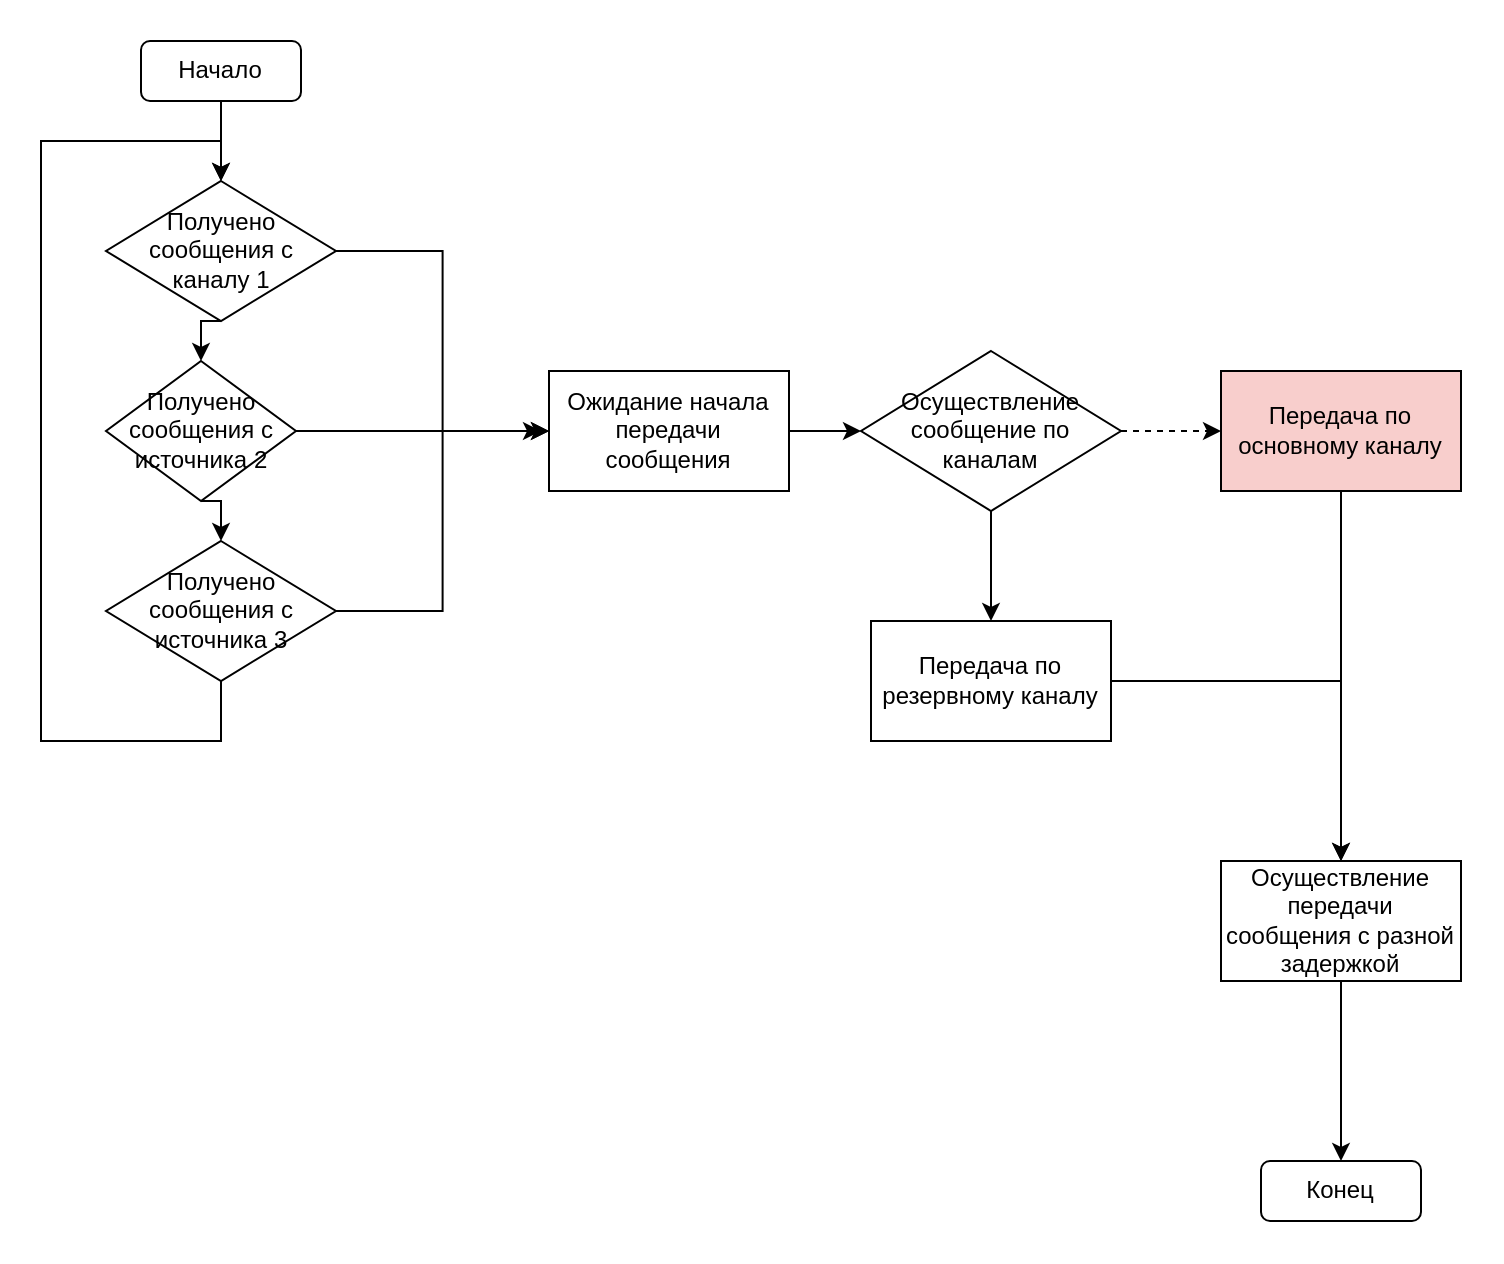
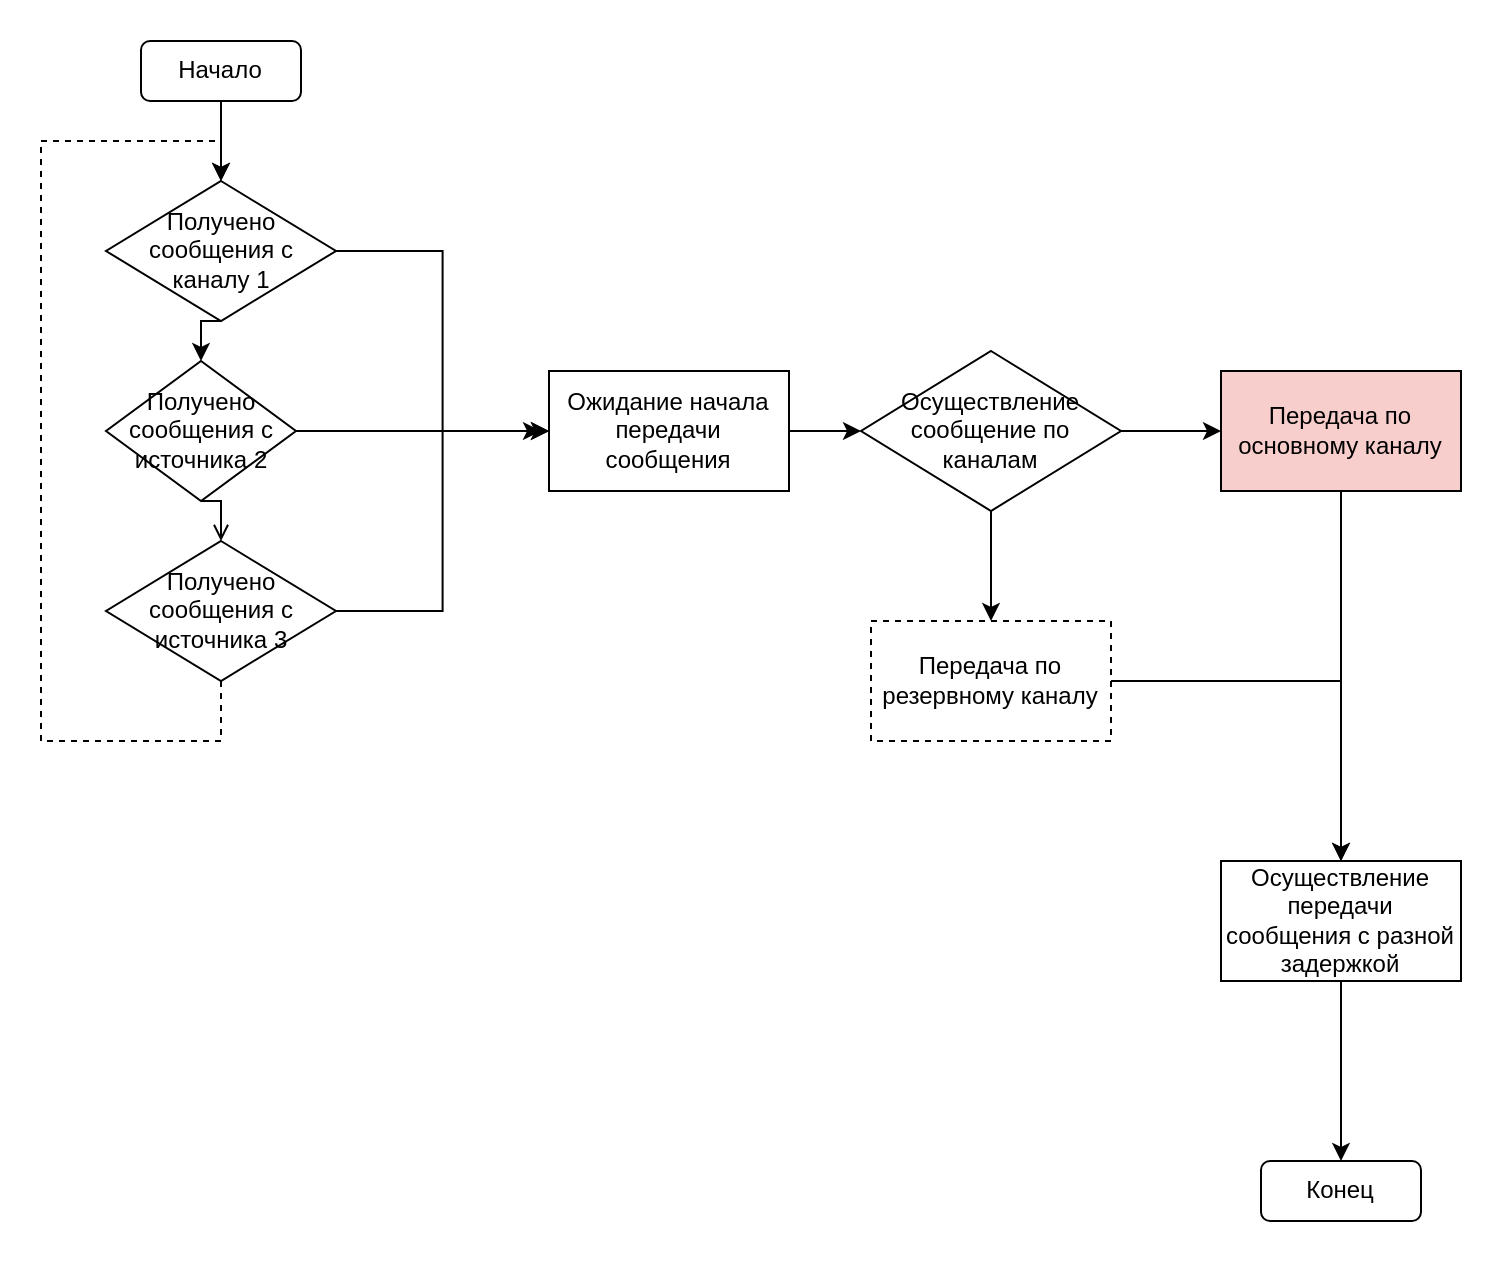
  <mxCell id="0" />
  <mxCell id="1" parent="0" />
  <mxCell id="2" style="edgeStyle=orthogonalEdgeStyle;rounded=0;orthogonalLoop=1;jettySize=auto;html=1;exitX=0.5;exitY=1;exitDx=0;exitDy=0;entryX=0.5;entryY=0;entryDx=0;entryDy=0;" edge="1" parent="1" source="3" target="7"><mxGeometry relative="1" as="geometry" /></mxCell>
  <mxCell id="3" value="Начало" style="rounded=1;whiteSpace=wrap;html=1;" vertex="1" parent="1"><mxGeometry x="70" y="20" width="80" height="30" as="geometry" /></mxCell>
  <mxCell id="4" value="Конец" style="rounded=1;whiteSpace=wrap;html=1;" vertex="1" parent="1"><mxGeometry x="630" y="580" width="80" height="30" as="geometry" /></mxCell>
  <mxCell id="5" style="edgeStyle=orthogonalEdgeStyle;rounded=0;orthogonalLoop=1;jettySize=auto;html=1;exitX=0.5;exitY=1;exitDx=0;exitDy=0;entryX=0.5;entryY=0;entryDx=0;entryDy=0;" edge="1" parent="1" source="7" target="10"><mxGeometry relative="1" as="geometry" /></mxCell>
  <mxCell id="6" style="edgeStyle=orthogonalEdgeStyle;rounded=0;orthogonalLoop=1;jettySize=auto;html=1;entryX=0;entryY=0.5;entryDx=0;entryDy=0;" edge="1" parent="1" source="7" target="15"><mxGeometry relative="1" as="geometry" /></mxCell>
  <mxCell id="7" value="Получено сообщения с каналу 1" style="rhombus;whiteSpace=wrap;html=1;" vertex="1" parent="1"><mxGeometry x="52.5" y="90" width="115" height="70" as="geometry" /></mxCell>
- <mxCell id="8" style="edgeStyle=orthogonalEdgeStyle;rounded=0;orthogonalLoop=1;jettySize=auto;html=1;exitX=0.5;exitY=1;exitDx=0;exitDy=0;entryX=0.5;entryY=0;entryDx=0;entryDy=0;" edge="1" parent="1" source="10" target="13"><mxGeometry relative="1" as="geometry" /></mxCell>
+ <mxCell id="8" style="edgeStyle=orthogonalEdgeStyle;rounded=0;orthogonalLoop=1;jettySize=auto;html=1;exitX=0.5;exitY=1;exitDx=0;exitDy=0;entryX=0.5;entryY=0;entryDx=0;entryDy=0;endArrow=open;" edge="1" parent="1" source="10" target="13"><mxGeometry relative="1" as="geometry" /></mxCell>
  <mxCell id="9" style="edgeStyle=orthogonalEdgeStyle;rounded=0;orthogonalLoop=1;jettySize=auto;html=1;" edge="1" parent="1" source="10"><mxGeometry relative="1" as="geometry"><mxPoint x="270" y="215" as="targetPoint" /></mxGeometry></mxCell>
  <mxCell id="10" value="Получено сообщения с источника 2" style="rhombus;whiteSpace=wrap;html=1;" vertex="1" parent="1"><mxGeometry x="52.5" y="180" width="95" height="70" as="geometry" /></mxCell>
  <mxCell id="11" style="edgeStyle=orthogonalEdgeStyle;rounded=0;orthogonalLoop=1;jettySize=auto;html=1;entryX=0;entryY=0.5;entryDx=0;entryDy=0;" edge="1" parent="1" source="13" target="15"><mxGeometry relative="1" as="geometry" /></mxCell>
- <mxCell id="12" style="edgeStyle=orthogonalEdgeStyle;rounded=0;orthogonalLoop=1;jettySize=auto;html=1;entryX=0.5;entryY=0;entryDx=0;entryDy=0;" edge="1" parent="1" source="13" target="7"><mxGeometry relative="1" as="geometry"><Array as="points"><mxPoint x="110" y="370" /><mxPoint x="20" y="370" /><mxPoint x="20" y="70" /><mxPoint x="110" y="70" /></Array></mxGeometry></mxCell>
+ <mxCell id="12" style="edgeStyle=orthogonalEdgeStyle;rounded=0;orthogonalLoop=1;jettySize=auto;html=1;entryX=0.5;entryY=0;entryDx=0;entryDy=0;dashed=1;" edge="1" parent="1" source="13" target="7"><mxGeometry relative="1" as="geometry"><Array as="points"><mxPoint x="110" y="370" /><mxPoint x="20" y="370" /><mxPoint x="20" y="70" /><mxPoint x="110" y="70" /></Array></mxGeometry></mxCell>
  <mxCell id="13" value="Получено сообщения с источника 3" style="rhombus;whiteSpace=wrap;html=1;" vertex="1" parent="1"><mxGeometry x="52.5" y="270" width="115" height="70" as="geometry" /></mxCell>
  <mxCell id="14" style="edgeStyle=orthogonalEdgeStyle;rounded=0;orthogonalLoop=1;jettySize=auto;html=1;entryX=0;entryY=0.5;entryDx=0;entryDy=0;" edge="1" parent="1" source="15" target="18"><mxGeometry relative="1" as="geometry" /></mxCell>
  <mxCell id="15" value="Ожидание начала передачи сообщения" style="rounded=0;whiteSpace=wrap;html=1;" vertex="1" parent="1"><mxGeometry x="274" y="185" width="120" height="60" as="geometry" /></mxCell>
  <mxCell id="16" style="edgeStyle=orthogonalEdgeStyle;rounded=0;orthogonalLoop=1;jettySize=auto;html=1;entryX=0.5;entryY=0;entryDx=0;entryDy=0;" edge="1" parent="1" source="18" target="22"><mxGeometry relative="1" as="geometry" /></mxCell>
- <mxCell id="17" style="edgeStyle=orthogonalEdgeStyle;rounded=0;orthogonalLoop=1;jettySize=auto;html=1;entryX=0;entryY=0.5;entryDx=0;entryDy=0;dashed=1;" edge="1" parent="1" source="18" target="20"><mxGeometry relative="1" as="geometry" /></mxCell>
+ <mxCell id="17" style="edgeStyle=orthogonalEdgeStyle;rounded=0;orthogonalLoop=1;jettySize=auto;html=1;entryX=0;entryY=0.5;entryDx=0;entryDy=0;" edge="1" parent="1" source="18" target="20"><mxGeometry relative="1" as="geometry" /></mxCell>
  <mxCell id="18" value="Осуществление сообщение по каналам" style="rhombus;whiteSpace=wrap;html=1;" vertex="1" parent="1"><mxGeometry x="430" y="175" width="130" height="80" as="geometry" /></mxCell>
  <mxCell id="19" style="edgeStyle=orthogonalEdgeStyle;rounded=0;orthogonalLoop=1;jettySize=auto;html=1;entryX=0.5;entryY=0;entryDx=0;entryDy=0;" edge="1" parent="1" source="20" target="24"><mxGeometry relative="1" as="geometry" /></mxCell>
  <mxCell id="20" value="Передача по основному каналу" style="rounded=0;whiteSpace=wrap;html=1;fillColor=#f8cecc;" vertex="1" parent="1"><mxGeometry x="610" y="185" width="120" height="60" as="geometry" /></mxCell>
  <mxCell id="21" style="edgeStyle=orthogonalEdgeStyle;rounded=0;orthogonalLoop=1;jettySize=auto;html=1;entryX=0.5;entryY=0;entryDx=0;entryDy=0;" edge="1" parent="1" source="22" target="24"><mxGeometry relative="1" as="geometry" /></mxCell>
- <mxCell id="22" value="Передача по резервному каналу" style="rounded=0;whiteSpace=wrap;html=1;" vertex="1" parent="1"><mxGeometry x="435" y="310" width="120" height="60" as="geometry" /></mxCell>
+ <mxCell id="22" value="Передача по резервному каналу" style="rounded=0;whiteSpace=wrap;html=1;dashed=1;" vertex="1" parent="1"><mxGeometry x="435" y="310" width="120" height="60" as="geometry" /></mxCell>
  <mxCell id="23" style="edgeStyle=orthogonalEdgeStyle;rounded=0;orthogonalLoop=1;jettySize=auto;html=1;entryX=0.5;entryY=0;entryDx=0;entryDy=0;" edge="1" parent="1" source="24" target="4"><mxGeometry relative="1" as="geometry" /></mxCell>
  <mxCell id="24" value="Осуществление передачи сообщения с разной задержкой" style="rounded=0;whiteSpace=wrap;html=1;" vertex="1" parent="1"><mxGeometry x="610" y="430" width="120" height="60" as="geometry" /></mxCell>
